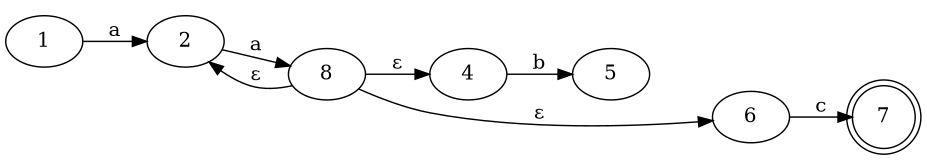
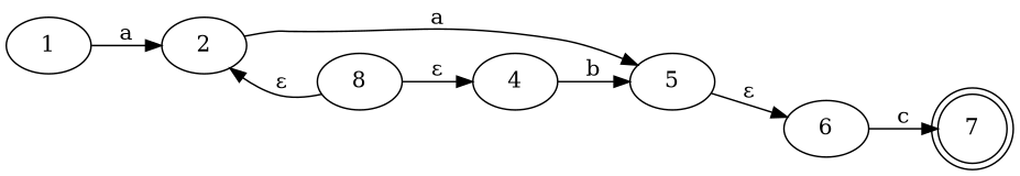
  digraph {
    rankdir=LR
    7 [shape=doublecircle]
    1
    2
    n4 [label=8]
    4
    5
    6
    1 -> 2 [label=a]
-   2 -> n4 [label=a]
+   2 -> 5 [label=a]
    n4 -> 2 [constraint=false label="ε"]
    n4 -> 4 [label="ε"]
    4 -> 5 [label=b]
-   n4 -> 6 [label="ε"]
+   5 -> 6 [label="ε"]
    6 -> 7 [label=c]
  }
